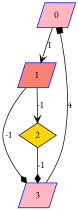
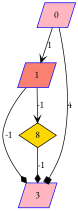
  digraph {
    fontname="EB Garamond"
    rankdir=TB
    node [color=blue fillcolor=lightpink fontname="EB Garamond" shape=parallelogram style=filled]
    edge [arrowhead=vee fontname="EB Garamond"]
    n1 [label=0]
    n2 [fillcolor=salmon label=1]
    n3 [label=3]
-   n4 [color=black fillcolor=gold label=2 shape=diamond]
+   n4 [color=black fillcolor=gold label=8 shape=diamond]
    n1 -> n2 [label=1]
-   n3 -> n1 [arrowhead=box label=4]
+   n1 -> n3 [arrowhead=box label=4]
    n2 -> n3 [arrowhead=diamond label=-1]
    n2 -> n4 [label=-1]
    n4 -> n3 [arrowhead=diamond label=-1]
  }
